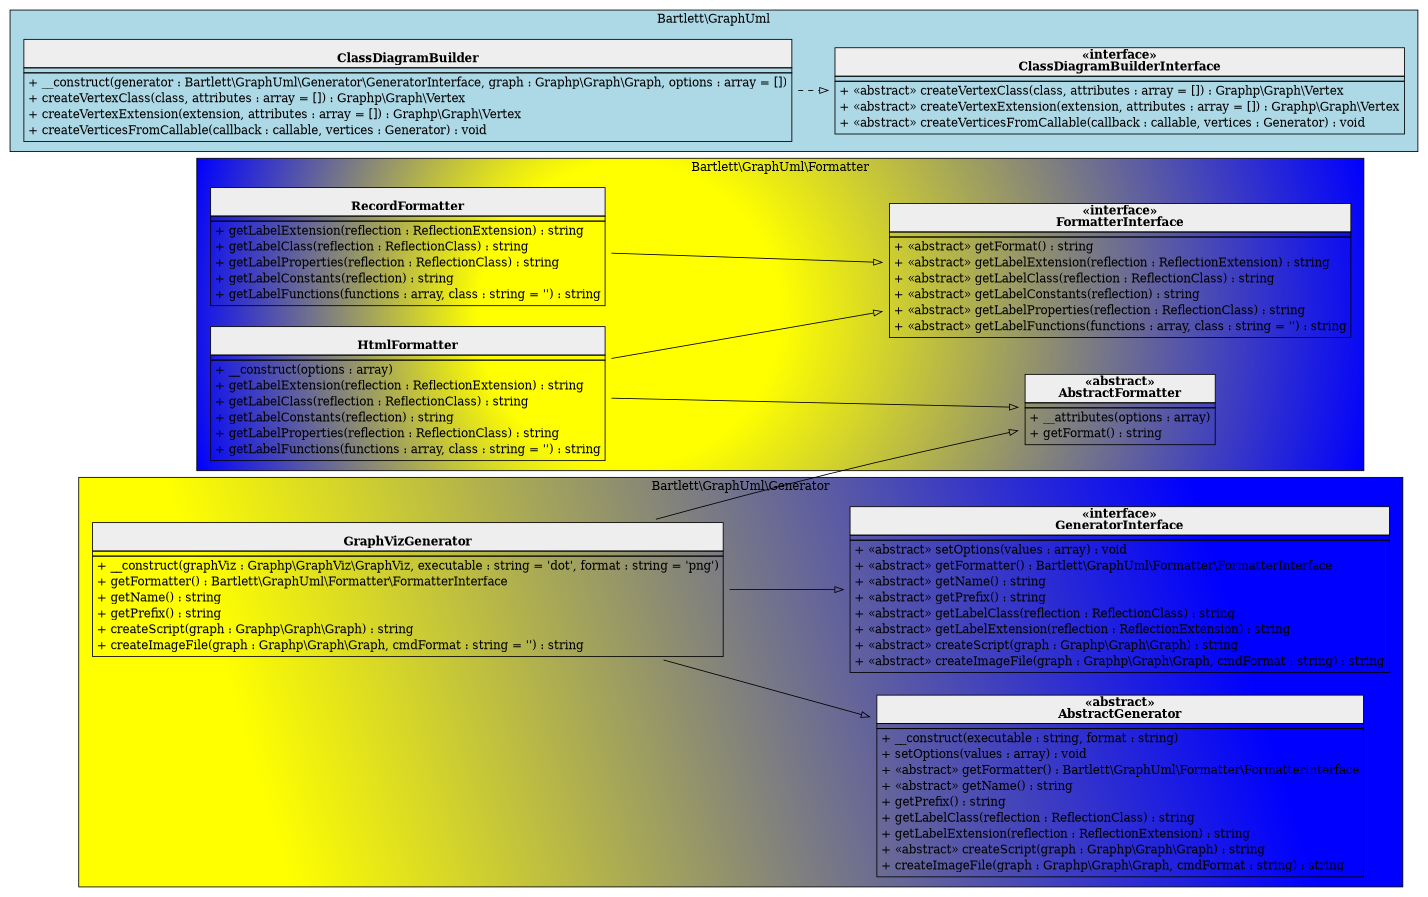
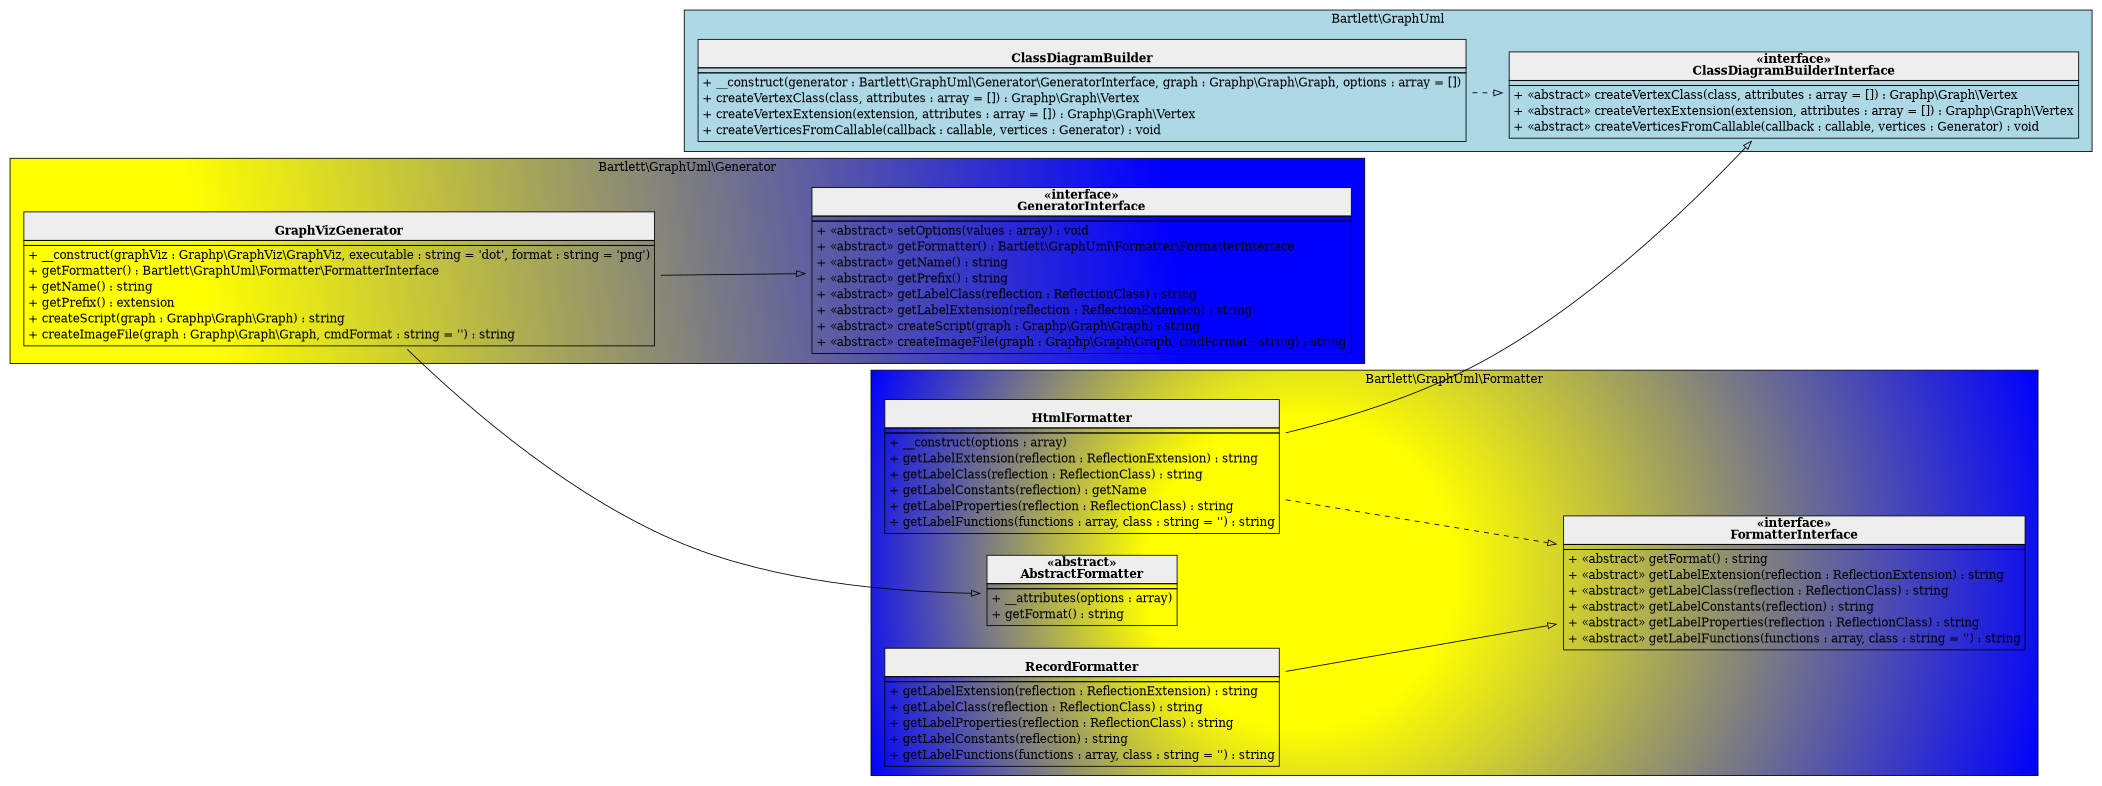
  digraph {
    rankdir=LR
    node [shape=none]
    edge [arrowhead=empty style=filled]
-   n1 [label=< <table cellspacing="0" border="0" cellborder="1">     <tr><td bgcolor="#eeeeee"><b><br/>HtmlFormatter</b></td></tr>     <tr><td></td></tr>     <tr><td><table border="0" cellspacing="0" cellpadding="2">     <tr><td align="left">+ __construct(options : array)</td></tr>     <tr><td align="left">+ getLabelExtension(reflection : ReflectionExtension) : string</td></tr>     <tr><td align="left">+ getLabelClass(reflection : ReflectionClass) : string</td></tr>     <tr><td align="left">+ getLabelConstants(reflection) : string</td></tr>     <tr><td align="left">+ getLabelProperties(reflection : ReflectionClass) : string</td></tr>     <tr><td align="left">+ getLabelFunctions(functions : array, class : string = '') : string</td></tr> </table></td></tr> </table>>]
+   n1 [label=< <table cellspacing="0" border="0" cellborder="1">     <tr><td bgcolor="#eeeeee"><b><br/>HtmlFormatter</b></td></tr>     <tr><td></td></tr>     <tr><td><table border="0" cellspacing="0" cellpadding="2">     <tr><td align="left">+ __construct(options : array)</td></tr>     <tr><td align="left">+ getLabelExtension(reflection : ReflectionExtension) : string</td></tr>     <tr><td align="left">+ getLabelClass(reflection : ReflectionClass) : string</td></tr>     <tr><td align="left">+ getLabelConstants(reflection) : getName</td></tr>     <tr><td align="left">+ getLabelProperties(reflection : ReflectionClass) : string</td></tr>     <tr><td align="left">+ getLabelFunctions(functions : array, class : string = '') : string</td></tr> </table></td></tr> </table>>]
    n2 [label=< <table cellspacing="0" border="0" cellborder="1">     <tr><td bgcolor="#eeeeee"><b>«abstract»<br/>AbstractFormatter</b></td></tr>     <tr><td></td></tr>     <tr><td><table border="0" cellspacing="0" cellpadding="2">     <tr><td align="left">+ __attributes(options : array)</td></tr>     <tr><td align="left">+ getFormat() : string</td></tr> </table></td></tr> </table>>]
    n3 [label=< <table cellspacing="0" border="0" cellborder="1">     <tr><td bgcolor="#eeeeee"><b>«interface»<br/>FormatterInterface</b></td></tr>     <tr><td></td></tr>     <tr><td><table border="0" cellspacing="0" cellpadding="2">     <tr><td align="left">+ «abstract» getFormat() : string</td></tr>     <tr><td align="left">+ «abstract» getLabelExtension(reflection : ReflectionExtension) : string</td></tr>     <tr><td align="left">+ «abstract» getLabelClass(reflection : ReflectionClass) : string</td></tr>     <tr><td align="left">+ «abstract» getLabelConstants(reflection) : string</td></tr>     <tr><td align="left">+ «abstract» getLabelProperties(reflection : ReflectionClass) : string</td></tr>     <tr><td align="left">+ «abstract» getLabelFunctions(functions : array, class : string = '') : string</td></tr> </table></td></tr> </table>>]
    n4 [label=< <table cellspacing="0" border="0" cellborder="1">     <tr><td bgcolor="#eeeeee"><b><br/>RecordFormatter</b></td></tr>     <tr><td></td></tr>     <tr><td><table border="0" cellspacing="0" cellpadding="2">     <tr><td align="left">+ getLabelExtension(reflection : ReflectionExtension) : string</td></tr>     <tr><td align="left">+ getLabelClass(reflection : ReflectionClass) : string</td></tr>     <tr><td align="left">+ getLabelProperties(reflection : ReflectionClass) : string</td></tr>     <tr><td align="left">+ getLabelConstants(reflection) : string</td></tr>     <tr><td align="left">+ getLabelFunctions(functions : array, class : string = '') : string</td></tr> </table></td></tr> </table>>]
-   n5 [label=< <table cellspacing="0" border="0" cellborder="1">     <tr><td bgcolor="#eeeeee"><b><br/>GraphVizGenerator</b></td></tr>     <tr><td></td></tr>     <tr><td><table border="0" cellspacing="0" cellpadding="2">     <tr><td align="left">+ __construct(graphViz : Graphp\\GraphViz\\GraphViz, executable : string = 'dot', format : string = 'png')</td></tr>     <tr><td align="left">+ getFormatter() : Bartlett\\GraphUml\\Formatter\\FormatterInterface</td></tr>     <tr><td align="left">+ getName() : string</td></tr>     <tr><td align="left">+ getPrefix() : string</td></tr>     <tr><td align="left">+ createScript(graph : Graphp\\Graph\\Graph) : string</td></tr>     <tr><td align="left">+ createImageFile(graph : Graphp\\Graph\\Graph, cmdFormat : string = '') : string</td></tr> </table></td></tr> </table>>]
-   n6 [label=< <table cellspacing="0" border="0" cellborder="1">     <tr><td bgcolor="#eeeeee"><b>«abstract»<br/>AbstractGenerator</b></td></tr>     <tr><td></td></tr>     <tr><td><table border="0" cellspacing="0" cellpadding="2">     <tr><td align="left">+ __construct(executable : string, format : string)</td></tr>     <tr><td align="left">+ setOptions(values : array) : void</td></tr>     <tr><td align="left">+ «abstract» getFormatter() : Bartlett\\GraphUml\\Formatter\\FormatterInterface</td></tr>     <tr><td align="left">+ «abstract» getName() : string</td></tr>     <tr><td align="left">+ getPrefix() : string</td></tr>     <tr><td align="left">+ getLabelClass(reflection : ReflectionClass) : string</td></tr>     <tr><td align="left">+ getLabelExtension(reflection : ReflectionExtension) : string</td></tr>     <tr><td align="left">+ «abstract» createScript(graph : Graphp\\Graph\\Graph) : string</td></tr>     <tr><td align="left">+ createImageFile(graph : Graphp\\Graph\\Graph, cmdFormat : string) : string</td></tr> </table></td></tr> </table>>]
+   n5 [label=< <table cellspacing="0" border="0" cellborder="1">     <tr><td bgcolor="#eeeeee"><b><br/>GraphVizGenerator</b></td></tr>     <tr><td></td></tr>     <tr><td><table border="0" cellspacing="0" cellpadding="2">     <tr><td align="left">+ __construct(graphViz : Graphp\\GraphViz\\GraphViz, executable : string = 'dot', format : string = 'png')</td></tr>     <tr><td align="left">+ getFormatter() : Bartlett\\GraphUml\\Formatter\\FormatterInterface</td></tr>     <tr><td align="left">+ getName() : string</td></tr>     <tr><td align="left">+ getPrefix() : extension</td></tr>     <tr><td align="left">+ createScript(graph : Graphp\\Graph\\Graph) : string</td></tr>     <tr><td align="left">+ createImageFile(graph : Graphp\\Graph\\Graph, cmdFormat : string = '') : string</td></tr> </table></td></tr> </table>>]
    n7 [label=< <table cellspacing="0" border="0" cellborder="1">     <tr><td bgcolor="#eeeeee"><b>«interface»<br/>GeneratorInterface</b></td></tr>     <tr><td></td></tr>     <tr><td><table border="0" cellspacing="0" cellpadding="2">     <tr><td align="left">+ «abstract» setOptions(values : array) : void</td></tr>     <tr><td align="left">+ «abstract» getFormatter() : Bartlett\\GraphUml\\Formatter\\FormatterInterface</td></tr>     <tr><td align="left">+ «abstract» getName() : string</td></tr>     <tr><td align="left">+ «abstract» getPrefix() : string</td></tr>     <tr><td align="left">+ «abstract» getLabelClass(reflection : ReflectionClass) : string</td></tr>     <tr><td align="left">+ «abstract» getLabelExtension(reflection : ReflectionExtension) : string</td></tr>     <tr><td align="left">+ «abstract» createScript(graph : Graphp\\Graph\\Graph) : string</td></tr>     <tr><td align="left">+ «abstract» createImageFile(graph : Graphp\\Graph\\Graph, cmdFormat : string) : string</td></tr> </table></td></tr> </table>>]
    n8 [label=< <table cellspacing="0" border="0" cellborder="1">     <tr><td bgcolor="#eeeeee"><b><br/>ClassDiagramBuilder</b></td></tr>     <tr><td></td></tr>     <tr><td><table border="0" cellspacing="0" cellpadding="2">     <tr><td align="left">+ __construct(generator : Bartlett\\GraphUml\\Generator\\GeneratorInterface, graph : Graphp\\Graph\\Graph, options : array = [])</td></tr>     <tr><td align="left">+ createVertexClass(class, attributes : array = []) : Graphp\\Graph\\Vertex</td></tr>     <tr><td align="left">+ createVertexExtension(extension, attributes : array = []) : Graphp\\Graph\\Vertex</td></tr>     <tr><td align="left">+ createVerticesFromCallable(callback : callable, vertices : Generator) : void</td></tr> </table></td></tr> </table>>]
    n9 [label=< <table cellspacing="0" border="0" cellborder="1">     <tr><td bgcolor="#eeeeee"><b>«interface»<br/>ClassDiagramBuilderInterface</b></td></tr>     <tr><td></td></tr>     <tr><td><table border="0" cellspacing="0" cellpadding="2">     <tr><td align="left">+ «abstract» createVertexClass(class, attributes : array = []) : Graphp\\Graph\\Vertex</td></tr>     <tr><td align="left">+ «abstract» createVertexExtension(extension, attributes : array = []) : Graphp\\Graph\\Vertex</td></tr>     <tr><td align="left">+ «abstract» createVerticesFromCallable(callback : callable, vertices : Generator) : void</td></tr> </table></td></tr> </table>>]
    subgraph cluster_1 {
      fillcolor="yellow:blue"
      gradientangle=180
      label="Bartlett\\GraphUml\\Formatter"
      style=radial
      n1
      n2
      n3
      n4
    }
    subgraph cluster_2 {
      fillcolor="yellow:blue"
      gradientangle=45
      label="Bartlett\\GraphUml\\Generator"
      style=filled
      n5
-     n6
      n7
    }
    subgraph cluster_3 {
      bgcolor=lightblue
      label="Bartlett\\GraphUml"
      n8
      n9
    }
-   n1 -> n2
-   n1 -> n3
+   n1 -> n9
+   n1 -> n3 [style=dashed]
    n4 -> n3
    n5 -> n2
-   n5 -> n6
    n5 -> n7
    n8 -> n9 [style=dashed]
  }
